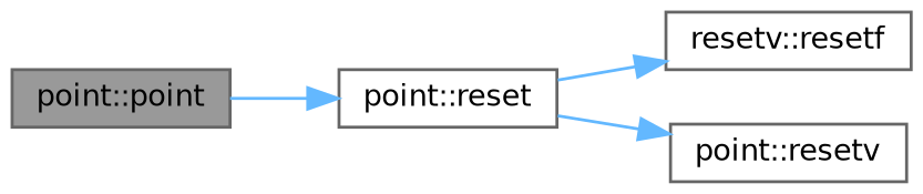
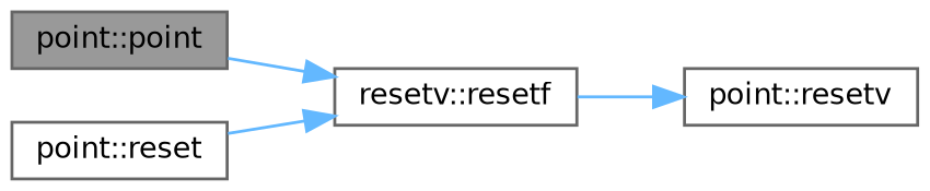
  digraph {
    rankdir=LR
    node [color=grey40 fillcolor=white fontname=Helvetica fontsize=10 shape=box style=filled]
    edge [color=steelblue1 fontname=Helvetica fontsize=10 labelfontname=Helvetica labelfontsize=10 style=solid]
    n1 [color=gray40 fillcolor=grey60 fontcolor=black height=0.2 label="point::point" width=0.4]
    n2 [height=0.2 label="point::reset" width=0.4]
    n3 [height=0.2 label="resetv::resetf" width=0.4]
    n4 [height=0.2 label="point::resetv" width=0.4]
-   n1 -> n2
+   n1 -> n3
    n2 -> n3
-   n2 -> n4
+   n3 -> n4
  }
